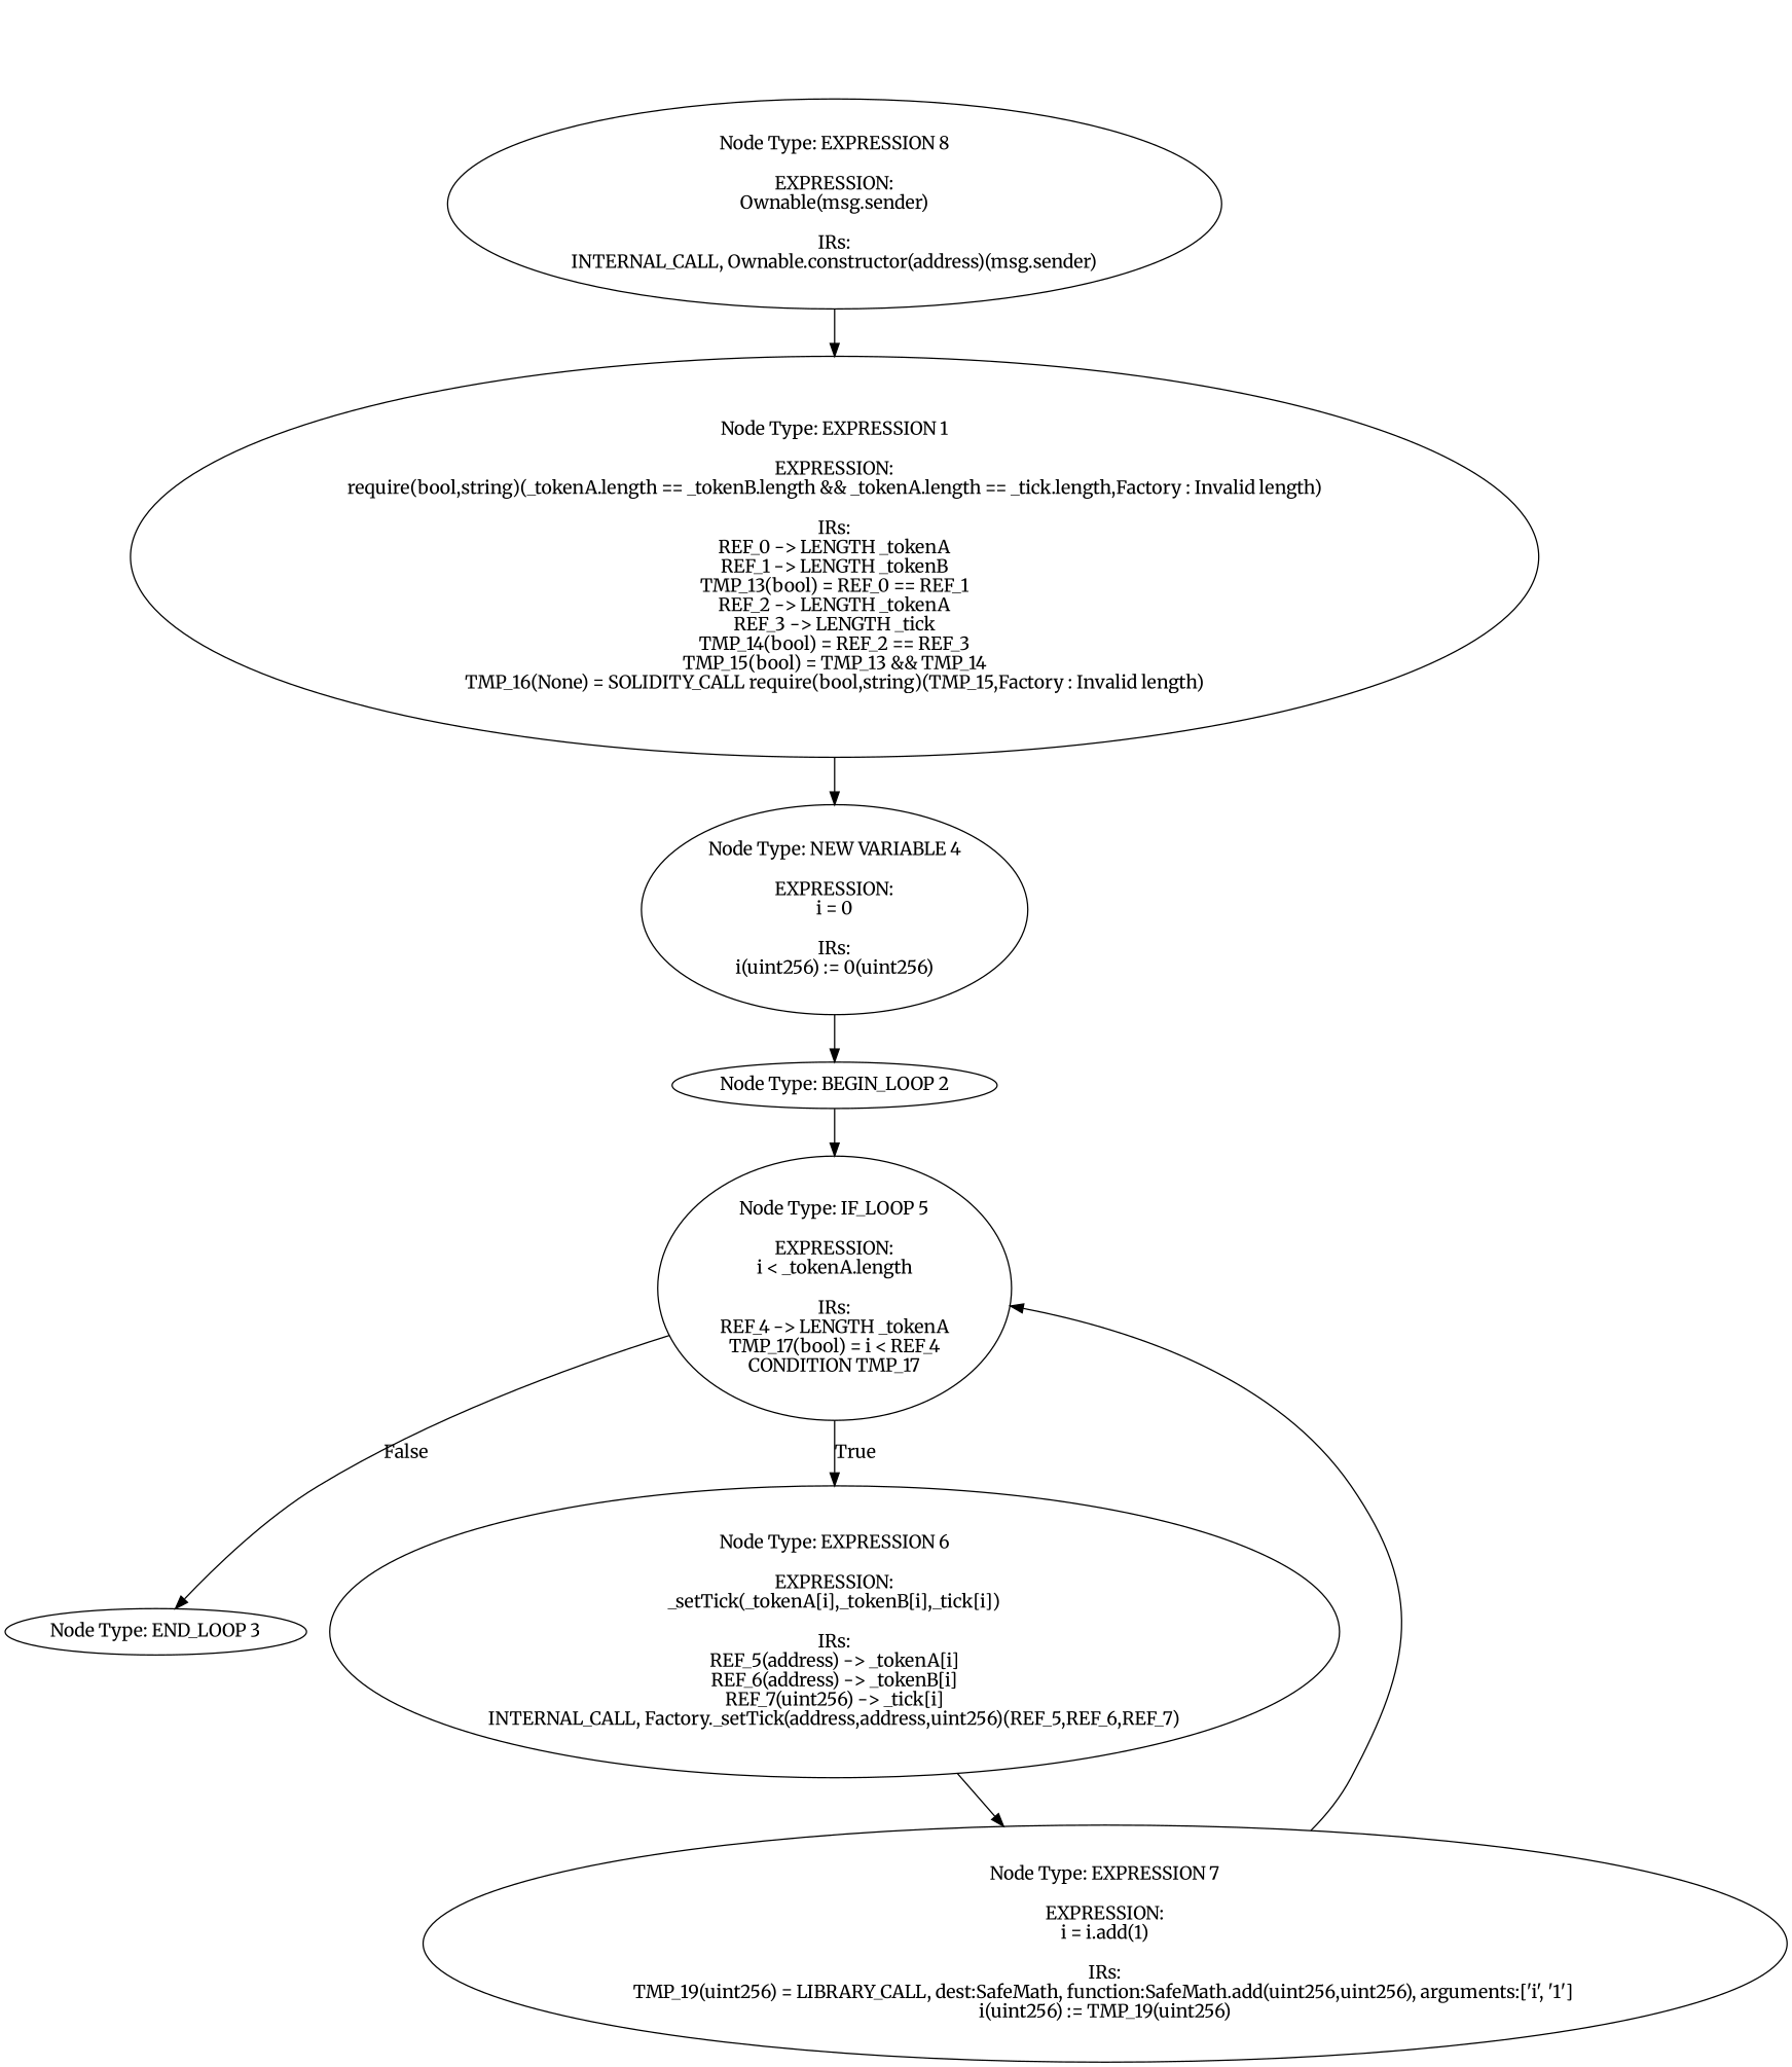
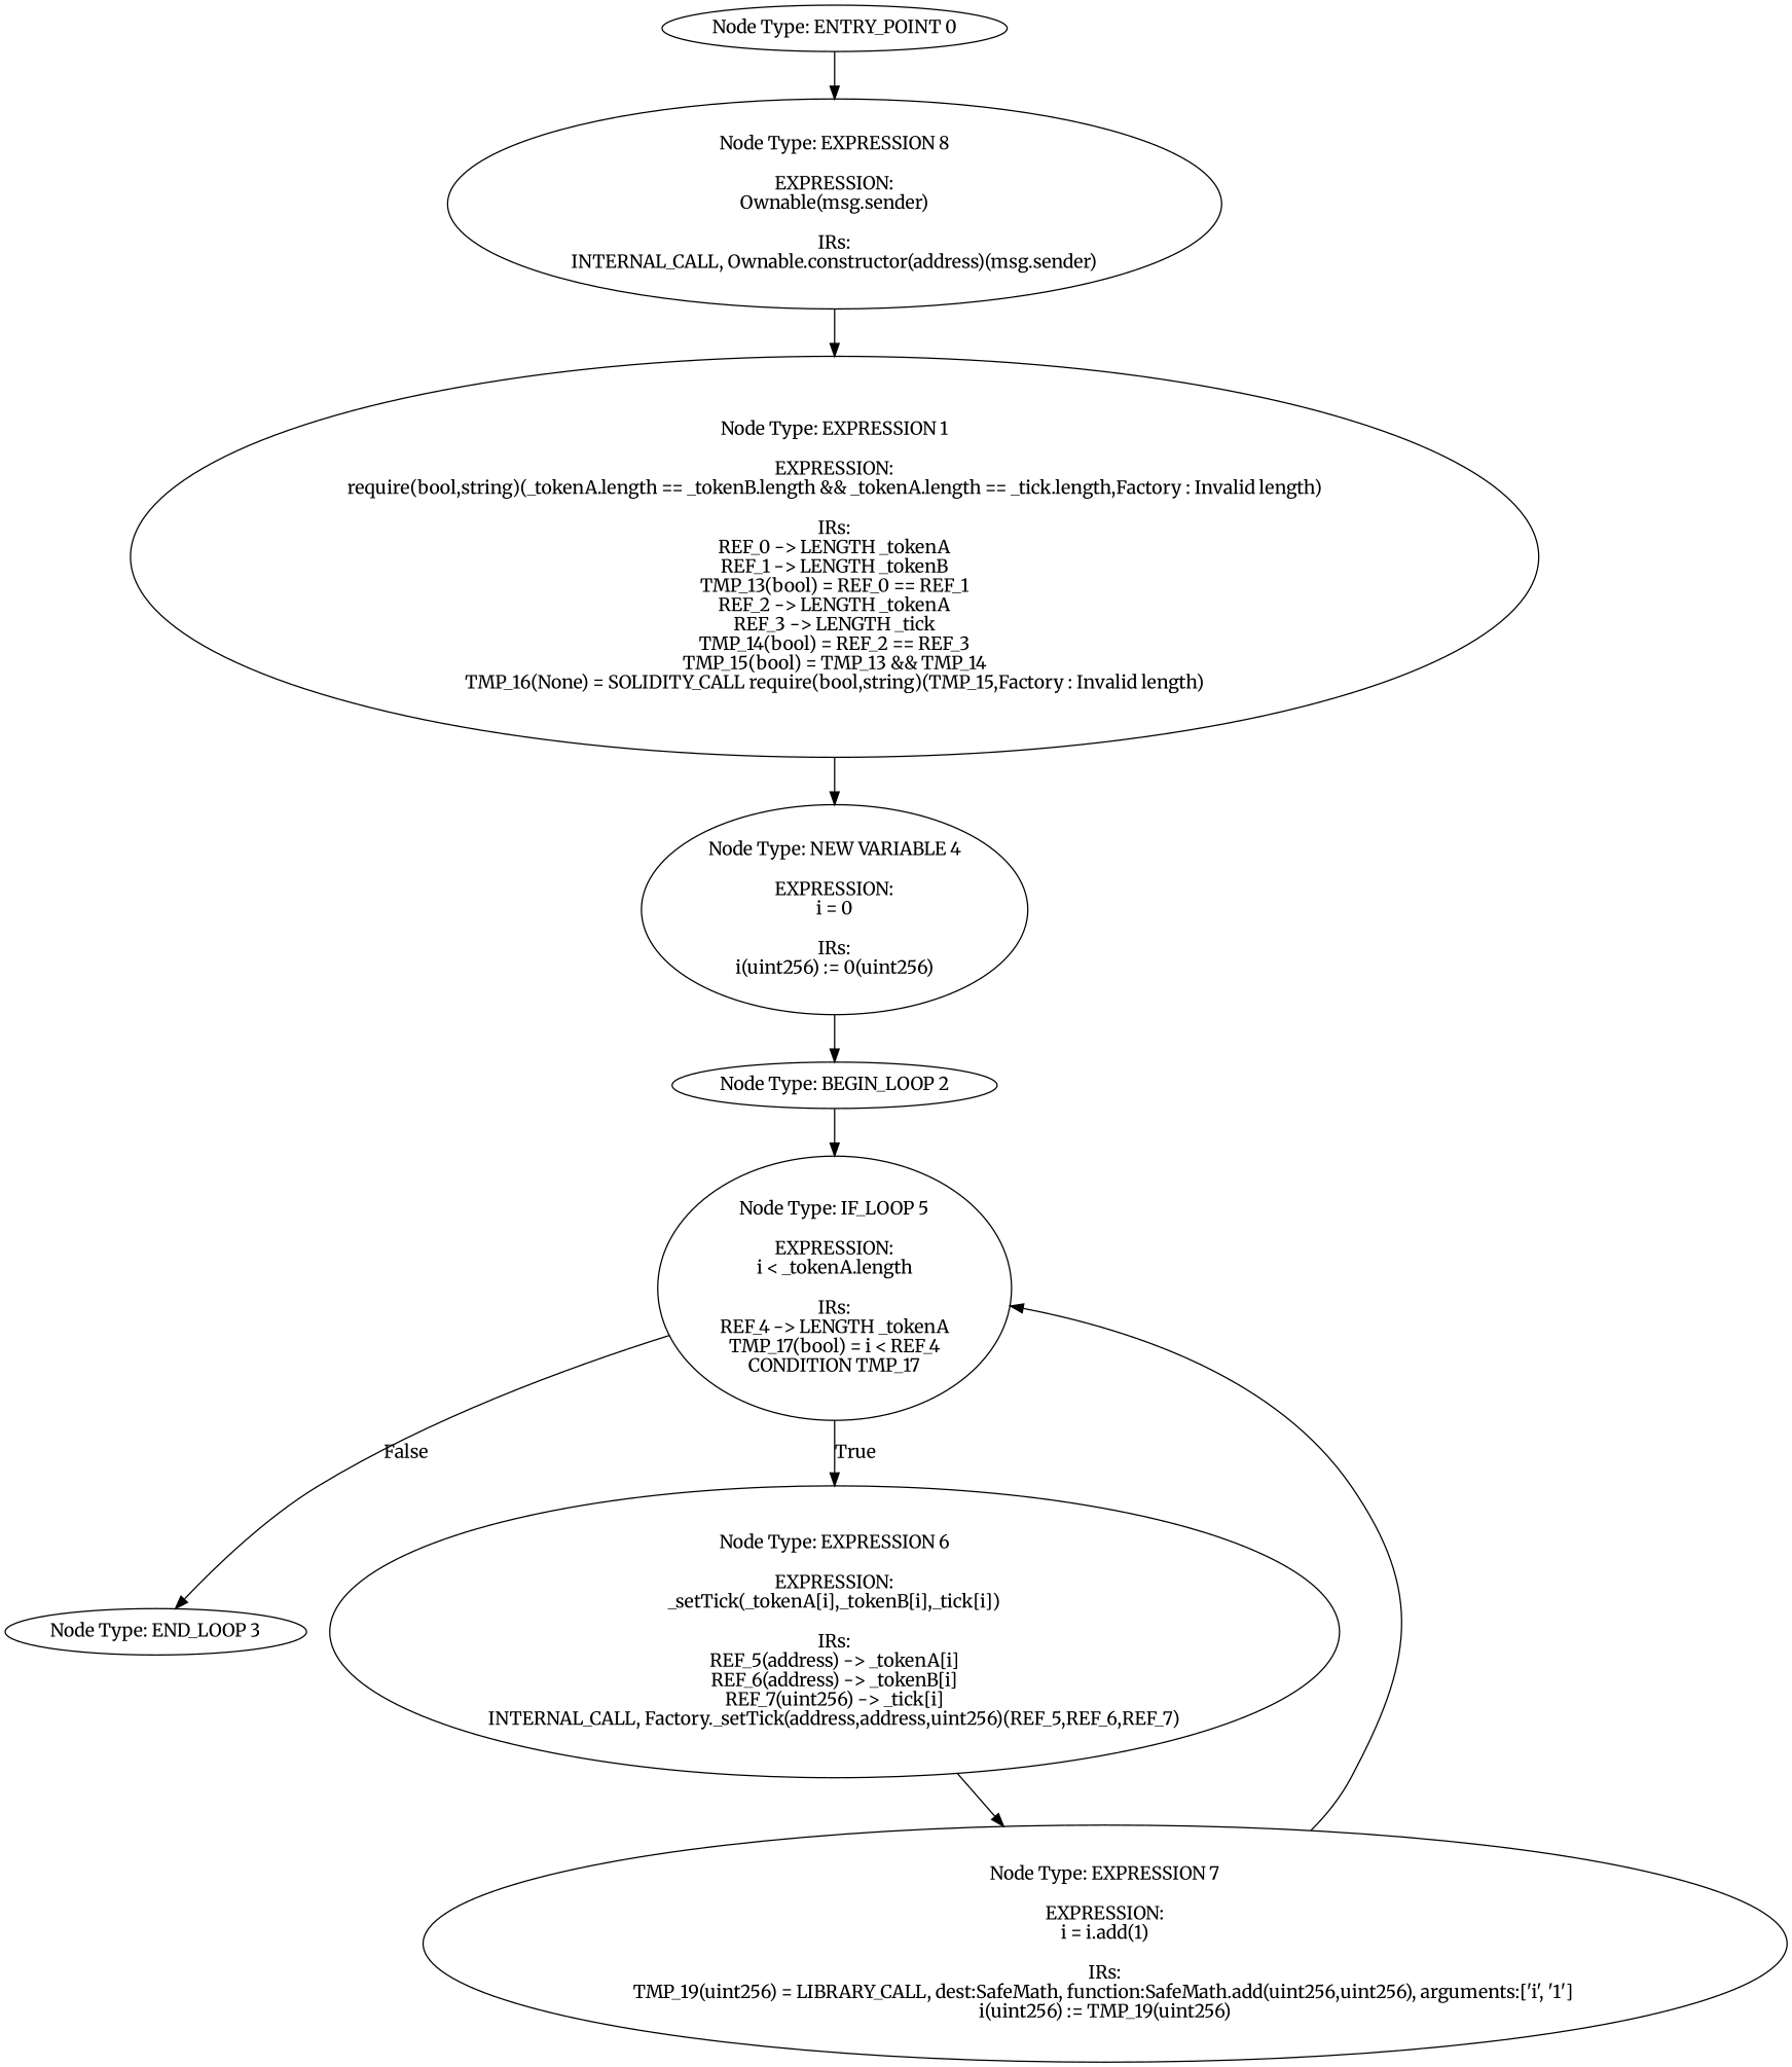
  digraph {
    fontname=Merriweather
    node [fontname=Merriweather]
    edge [fontname=Merriweather]
+   n1 [label="Node Type: ENTRY_POINT 0\n"]
    n2 [label="Node Type: EXPRESSION 8\n\nEXPRESSION:\nOwnable(msg.sender)\n\nIRs:\nINTERNAL_CALL, Ownable.constructor(address)(msg.sender)"]
    n3 [label="Node Type: EXPRESSION 1\n\nEXPRESSION:\nrequire(bool,string)(_tokenA.length == _tokenB.length && _tokenA.length == _tick.length,Factory : Invalid length)\n\nIRs:\nREF_0 -> LENGTH _tokenA\nREF_1 -> LENGTH _tokenB\nTMP_13(bool) = REF_0 == REF_1\nREF_2 -> LENGTH _tokenA\nREF_3 -> LENGTH _tick\nTMP_14(bool) = REF_2 == REF_3\nTMP_15(bool) = TMP_13 && TMP_14\nTMP_16(None) = SOLIDITY_CALL require(bool,string)(TMP_15,Factory : Invalid length)"]
    n4 [label="Node Type: NEW VARIABLE 4\n\nEXPRESSION:\ni = 0\n\nIRs:\ni(uint256) := 0(uint256)"]
    n5 [label="Node Type: BEGIN_LOOP 2\n"]
    n6 [label="Node Type: IF_LOOP 5\n\nEXPRESSION:\ni < _tokenA.length\n\nIRs:\nREF_4 -> LENGTH _tokenA\nTMP_17(bool) = i < REF_4\nCONDITION TMP_17"]
    n7 [label="Node Type: END_LOOP 3\n"]
    n8 [label="Node Type: EXPRESSION 6\n\nEXPRESSION:\n_setTick(_tokenA[i],_tokenB[i],_tick[i])\n\nIRs:\nREF_5(address) -> _tokenA[i]\nREF_6(address) -> _tokenB[i]\nREF_7(uint256) -> _tick[i]\nINTERNAL_CALL, Factory._setTick(address,address,uint256)(REF_5,REF_6,REF_7)"]
    n9 [label="Node Type: EXPRESSION 7\n\nEXPRESSION:\ni = i.add(1)\n\nIRs:\nTMP_19(uint256) = LIBRARY_CALL, dest:SafeMath, function:SafeMath.add(uint256,uint256), arguments:['i', '1'] \ni(uint256) := TMP_19(uint256)"]
+   n1 -> n2
    n2 -> n3
    n3 -> n4
    n4 -> n5
    n5 -> n6
    n6 -> n7 [label=False]
    n6 -> n8 [label=True]
    n8 -> n9
    n9 -> n6
  }
